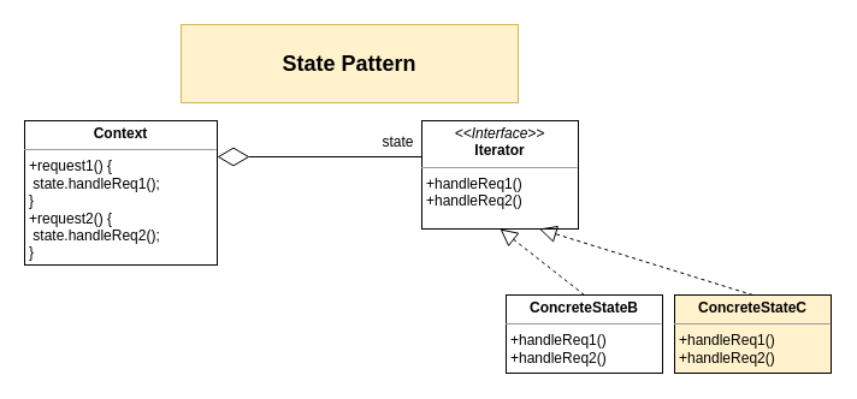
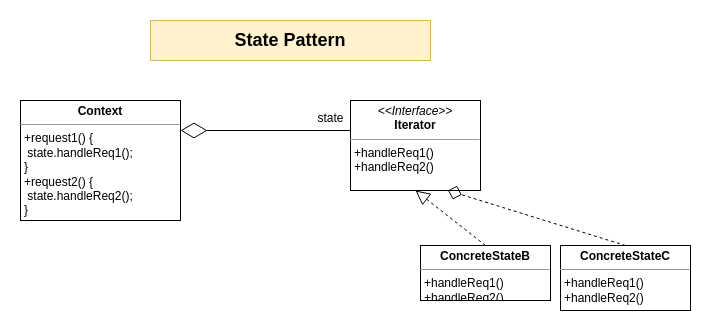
  <mxCell id="0" />
  <mxCell id="1" parent="0" />
- <mxCell id="2" value="State Pattern" style="text;html=1;strokeColor=#d6b656;fillColor=#fff2cc;align=center;verticalAlign=middle;whiteSpace=wrap;rounded=0;fontSize=18;fontStyle=1" vertex="1" parent="1"><mxGeometry x="150" y="20" width="280" height="65" as="geometry" /></mxCell>
+ <mxCell id="2" value="State Pattern" style="text;html=1;strokeColor=#d6b656;fillColor=#fff2cc;align=center;verticalAlign=middle;whiteSpace=wrap;rounded=0;fontSize=18;fontStyle=1" vertex="1" parent="1"><mxGeometry x="150" y="20" width="280" height="40" as="geometry" /></mxCell>
  <mxCell id="3" value="&lt;p style=&quot;margin: 0px ; margin-top: 4px ; text-align: center&quot;&gt;&lt;b&gt;Context&lt;/b&gt;&lt;/p&gt;&lt;hr size=&quot;1&quot;&gt;&lt;p style=&quot;margin: 0px ; margin-left: 4px&quot;&gt;+request1() {&lt;/p&gt;&lt;p style=&quot;margin: 0px ; margin-left: 4px&quot;&gt;&lt;span&gt; &lt;/span&gt;&lt;span style=&quot;white-space: pre&quot;&gt; &lt;/span&gt;state.handleReq1();&lt;br&gt;&lt;/p&gt;&lt;p style=&quot;margin: 0px ; margin-left: 4px&quot;&gt;}&lt;/p&gt;&lt;p style=&quot;margin: 0px 0px 0px 4px&quot;&gt;+request2() {&lt;/p&gt;&lt;p style=&quot;margin: 0px 0px 0px 4px&quot;&gt;&lt;span&gt; &lt;/span&gt;&lt;span style=&quot;white-space: pre&quot;&gt; &lt;/span&gt;state.handleReq2();&lt;br&gt;&lt;/p&gt;&lt;p style=&quot;margin: 0px 0px 0px 4px&quot;&gt;}&lt;/p&gt;" style="verticalAlign=top;align=left;overflow=fill;fontSize=12;fontFamily=Helvetica;html=1;" vertex="1" parent="1"><mxGeometry x="20" y="100" width="160" height="120" as="geometry" /></mxCell>
  <mxCell id="4" value="&lt;p style=&quot;margin: 0px ; margin-top: 4px ; text-align: center&quot;&gt;&lt;i&gt;&amp;lt;&amp;lt;Interface&amp;gt;&amp;gt;&lt;/i&gt;&lt;br&gt;&lt;b&gt;Iterator&lt;/b&gt;&lt;/p&gt;&lt;hr size=&quot;1&quot;&gt;&lt;p style=&quot;margin: 0px ; margin-left: 4px&quot;&gt;&lt;/p&gt;&lt;p style=&quot;margin: 0px 0px 0px 4px&quot;&gt;+handleReq1()&lt;br&gt;&lt;/p&gt;&lt;p style=&quot;margin: 0px 0px 0px 4px&quot;&gt;+handleReq2()&lt;/p&gt;" style="verticalAlign=top;align=left;overflow=fill;fontSize=12;fontFamily=Helvetica;html=1;" vertex="1" parent="1"><mxGeometry x="350" y="100" width="130" height="90" as="geometry" /></mxCell>
  <mxCell id="5" value="" style="endArrow=block;dashed=1;endFill=0;endSize=12;html=1;exitX=0.5;exitY=0;exitDx=0;exitDy=0;entryX=0.5;entryY=1;entryDx=0;entryDy=0;" edge="1" parent="1" source="6" target="4"><mxGeometry width="160" relative="1" as="geometry"><mxPoint x="447.5" y="365" as="sourcePoint" /><mxPoint x="532.5" y="190" as="targetPoint" /></mxGeometry></mxCell>
- <mxCell id="6" value="&lt;p style=&quot;margin: 0px ; margin-top: 4px ; text-align: center&quot;&gt;&lt;b&gt;ConcreteStateB&lt;/b&gt;&lt;/p&gt;&lt;hr size=&quot;1&quot;&gt;&lt;p style=&quot;margin: 0px ; margin-left: 4px&quot;&gt;&lt;/p&gt;&lt;p style=&quot;margin: 0px 0px 0px 4px&quot;&gt;+handleReq1()&lt;br&gt;&lt;/p&gt;&lt;p style=&quot;margin: 0px 0px 0px 4px&quot;&gt;+handleReq2()&lt;br&gt;&lt;/p&gt;" style="verticalAlign=top;align=left;overflow=fill;fontSize=12;fontFamily=Helvetica;html=1;" vertex="1" parent="1"><mxGeometry x="420" y="245" width="130" height="65" as="geometry" /></mxCell>
- <mxCell id="7" value="" style="endArrow=block;dashed=1;endFill=0;endSize=12;html=1;exitX=0.5;exitY=0;exitDx=0;exitDy=0;entryX=0.75;entryY=1;entryDx=0;entryDy=0;" edge="1" parent="1" source="8" target="4"><mxGeometry width="160" relative="1" as="geometry"><mxPoint x="587.5" y="365" as="sourcePoint" /><mxPoint x="672.5" y="190" as="targetPoint" /></mxGeometry></mxCell>
- <mxCell id="8" value="&lt;p style=&quot;margin: 0px ; margin-top: 4px ; text-align: center&quot;&gt;&lt;b&gt;ConcreteStateC&lt;/b&gt;&lt;/p&gt;&lt;hr size=&quot;1&quot;&gt;&lt;p style=&quot;margin: 0px ; margin-left: 4px&quot;&gt;&lt;/p&gt;&lt;p style=&quot;margin: 0px 0px 0px 4px&quot;&gt;+handleReq1()&lt;br&gt;&lt;/p&gt;&lt;p style=&quot;margin: 0px 0px 0px 4px&quot;&gt;+handleReq2()&lt;br&gt;&lt;/p&gt;" style="verticalAlign=top;align=left;overflow=fill;fontSize=12;fontFamily=Helvetica;html=1;fillColor=#fff2cc;" vertex="1" parent="1"><mxGeometry x="560" y="245" width="130" height="65" as="geometry" /></mxCell>
+ <mxCell id="6" value="&lt;p style=&quot;margin: 0px ; margin-top: 4px ; text-align: center&quot;&gt;&lt;b&gt;ConcreteStateB&lt;/b&gt;&lt;/p&gt;&lt;hr size=&quot;1&quot;&gt;&lt;p style=&quot;margin: 0px ; margin-left: 4px&quot;&gt;&lt;/p&gt;&lt;p style=&quot;margin: 0px 0px 0px 4px&quot;&gt;+handleReq1()&lt;br&gt;&lt;/p&gt;&lt;p style=&quot;margin: 0px 0px 0px 4px&quot;&gt;+handleReq2()&lt;br&gt;&lt;/p&gt;" style="verticalAlign=top;align=left;overflow=fill;fontSize=12;fontFamily=Helvetica;html=1;" vertex="1" parent="1"><mxGeometry x="420" y="245" width="130" height="55" as="geometry" /></mxCell>
+ <mxCell id="7" value="" style="endArrow=diamond;dashed=1;endFill=0;endSize=12;html=1;exitX=0.5;exitY=0;exitDx=0;exitDy=0;entryX=0.75;entryY=1;entryDx=0;entryDy=0;" edge="1" parent="1" source="8" target="4"><mxGeometry width="160" relative="1" as="geometry"><mxPoint x="587.5" y="365" as="sourcePoint" /><mxPoint x="672.5" y="190" as="targetPoint" /></mxGeometry></mxCell>
+ <mxCell id="8" value="&lt;p style=&quot;margin: 0px ; margin-top: 4px ; text-align: center&quot;&gt;&lt;b&gt;ConcreteStateC&lt;/b&gt;&lt;/p&gt;&lt;hr size=&quot;1&quot;&gt;&lt;p style=&quot;margin: 0px ; margin-left: 4px&quot;&gt;&lt;/p&gt;&lt;p style=&quot;margin: 0px 0px 0px 4px&quot;&gt;+handleReq1()&lt;br&gt;&lt;/p&gt;&lt;p style=&quot;margin: 0px 0px 0px 4px&quot;&gt;+handleReq2()&lt;br&gt;&lt;/p&gt;" style="verticalAlign=top;align=left;overflow=fill;fontSize=12;fontFamily=Helvetica;html=1;" vertex="1" parent="1"><mxGeometry x="560" y="245" width="130" height="65" as="geometry" /></mxCell>
  <mxCell id="9" value="" style="endArrow=diamondThin;endFill=0;endSize=24;html=1;entryX=1;entryY=0.25;entryDx=0;entryDy=0;" edge="1" parent="1" target="3"><mxGeometry width="160" relative="1" as="geometry"><mxPoint x="350" y="130" as="sourcePoint" /><mxPoint x="360" y="430" as="targetPoint" /></mxGeometry></mxCell>
  <mxCell id="10" value="state" style="text;html=1;align=center;verticalAlign=middle;resizable=0;points=[];autosize=1;strokeColor=none;" vertex="1" parent="1"><mxGeometry x="310" y="108" width="40" height="20" as="geometry" /></mxCell>
